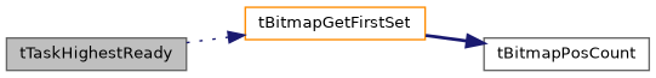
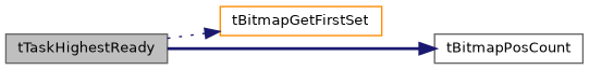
  digraph {
    rankdir=LR
    node [color=gray40 fillcolor=white fontname=Helvetica fontsize=10 shape=record style=filled]
    edge [color=midnightblue fontname=Helvetica fontsize=10 labelfontname=Helvetica labelfontsize=10]
    n1 [fillcolor=grey75 fontcolor=black height=0.2 label=tTaskHighestReady width=0.4]
    n2 [color=darkorange height=0.2 label=tBitmapGetFirstSet width=0.4]
    n3 [height=0.2 label=tBitmapPosCount width=0.4]
    n1 -> n2 [style=dotted]
-   n2 -> n3 [style=bold]
+   n1 -> n3 [style=bold]
  }
